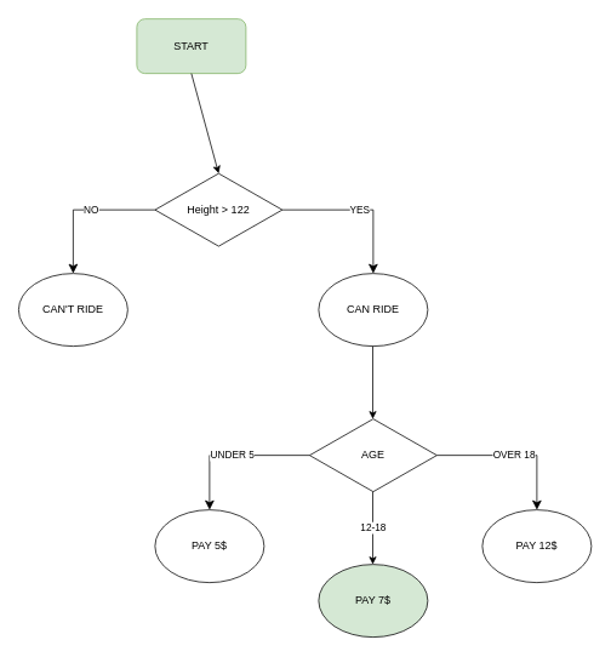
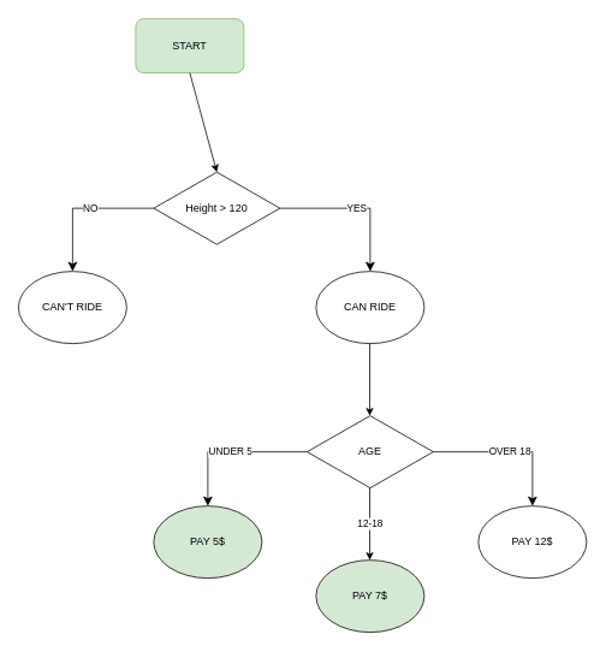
  <mxCell id="0" />
  <mxCell id="1" parent="0" />
  <mxCell id="2" value="START" style="rounded=1;whiteSpace=wrap;html=1;labelBackgroundColor=none;labelBorderColor=none;fillColor=#d5e8d4;strokeColor=#82b366;fontColor=default;" parent="1" vertex="1"><mxGeometry x="150" y="20" width="120" height="60" as="geometry" /></mxCell>
  <mxCell id="3" value="" style="endArrow=classic;html=1;rounded=0;exitX=0.5;exitY=1;exitDx=0;exitDy=0;" parent="1" source="2" edge="1"><mxGeometry width="50" height="50" relative="1" as="geometry"><mxPoint x="260" y="570" as="sourcePoint" /><mxPoint x="240" y="190" as="targetPoint" /></mxGeometry></mxCell>
- <mxCell id="4" value="Height &amp;gt; 122" style="rhombus;whiteSpace=wrap;html=1;" parent="1" vertex="1"><mxGeometry x="170" y="190" width="140" height="80" as="geometry" /></mxCell>
+ <mxCell id="4" value="Height &amp;gt; 120" style="rhombus;whiteSpace=wrap;html=1;" parent="1" vertex="1"><mxGeometry x="170" y="190" width="140" height="80" as="geometry" /></mxCell>
  <mxCell id="5" value="NO" style="edgeStyle=segmentEdgeStyle;endArrow=classic;html=1;curved=0;rounded=0;endSize=8;startSize=8;align=left;" parent="1" edge="1"><mxGeometry width="50" height="50" relative="1" as="geometry"><mxPoint x="170" y="230" as="sourcePoint" /><mxPoint x="80" y="300" as="targetPoint" /></mxGeometry></mxCell>
  <mxCell id="6" value="YES" style="edgeStyle=segmentEdgeStyle;endArrow=classic;html=1;curved=0;rounded=0;endSize=8;startSize=8;" parent="1" edge="1"><mxGeometry width="50" height="50" relative="1" as="geometry"><mxPoint x="310" y="230" as="sourcePoint" /><mxPoint x="410" y="300" as="targetPoint" /><Array as="points"><mxPoint x="410" y="230" /><mxPoint x="410" y="290" /></Array></mxGeometry></mxCell>
  <mxCell id="7" value="CAN'T RIDE" style="ellipse;whiteSpace=wrap;html=1;" parent="1" vertex="1"><mxGeometry x="20" y="300" width="120" height="80" as="geometry" /></mxCell>
  <mxCell id="8" value="CAN RIDE" style="ellipse;whiteSpace=wrap;html=1;" parent="1" vertex="1"><mxGeometry x="350" y="300" width="120" height="80" as="geometry" /></mxCell>
  <mxCell id="9" value="" style="endArrow=classic;html=1;rounded=0;" parent="1" edge="1"><mxGeometry width="50" height="50" relative="1" as="geometry"><mxPoint x="409.5" y="380" as="sourcePoint" /><mxPoint x="409.5" y="460" as="targetPoint" /></mxGeometry></mxCell>
  <mxCell id="10" value="AGE" style="rhombus;whiteSpace=wrap;html=1;" parent="1" vertex="1"><mxGeometry x="340" y="460" width="140" height="80" as="geometry" /></mxCell>
  <mxCell id="11" value="12-18" style="endArrow=classic;html=1;rounded=0;" parent="1" edge="1"><mxGeometry width="50" height="50" relative="1" as="geometry"><mxPoint x="409.5" y="540" as="sourcePoint" /><mxPoint x="409.5" y="620" as="targetPoint" /></mxGeometry></mxCell>
  <mxCell id="12" value="OVER 18" style="edgeStyle=segmentEdgeStyle;endArrow=classic;html=1;curved=0;rounded=0;endSize=8;startSize=8;" parent="1" edge="1"><mxGeometry width="50" height="50" relative="1" as="geometry"><mxPoint x="480" y="500" as="sourcePoint" /><mxPoint x="590" y="560" as="targetPoint" /><Array as="points"><mxPoint x="590" y="500" /><mxPoint x="590" y="560" /></Array></mxGeometry></mxCell>
  <mxCell id="13" value="UNDER 5" style="edgeStyle=segmentEdgeStyle;endArrow=classic;html=1;curved=0;rounded=0;endSize=8;startSize=8;" parent="1" edge="1"><mxGeometry width="50" height="50" relative="1" as="geometry"><mxPoint x="340" y="500" as="sourcePoint" /><mxPoint x="230" y="560" as="targetPoint" /><Array as="points"><mxPoint x="340" y="500" /></Array></mxGeometry></mxCell>
- <mxCell id="14" value="PAY 5$" style="ellipse;whiteSpace=wrap;html=1;" parent="1" vertex="1"><mxGeometry x="170" y="560" width="120" height="80" as="geometry" /></mxCell>
+ <mxCell id="14" value="PAY 5$" style="ellipse;whiteSpace=wrap;html=1;fillColor=#d5e8d4;" parent="1" vertex="1"><mxGeometry x="170" y="560" width="120" height="80" as="geometry" /></mxCell>
  <mxCell id="15" value="PAY 7$" style="ellipse;whiteSpace=wrap;html=1;fillColor=#d5e8d4;" parent="1" vertex="1"><mxGeometry x="350" y="620" width="120" height="80" as="geometry" /></mxCell>
  <mxCell id="16" value="PAY 12$" style="ellipse;whiteSpace=wrap;html=1;" parent="1" vertex="1"><mxGeometry x="530" y="560" width="120" height="80" as="geometry" /></mxCell>
